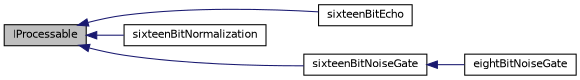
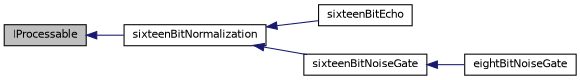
  digraph {
    rankdir=LR
    node [color=black fillcolor=white fontname=Helvetica fontsize=10 shape=record style=filled]
    edge [color=midnightblue dir=back fontname=Helvetica fontsize=10 labelfontname=Helvetica labelfontsize=10 style=solid]
    n1 [fillcolor=grey75 fontcolor=black height=0.2 label=IProcessable width=0.4]
    n2 [height=0.2 label=sixteenBitEcho width=0.4]
    n3 [height=0.2 label=sixteenBitNoiseGate width=0.4]
    n4 [height=0.2 label=sixteenBitNormalization width=0.4]
    n5 [height=0.2 label=eightBitNoiseGate width=0.4]
-   n1 -> n2
-   n1 -> n3
+   n4 -> n2
+   n4 -> n3
    n1 -> n4
    n3 -> n5
  }
